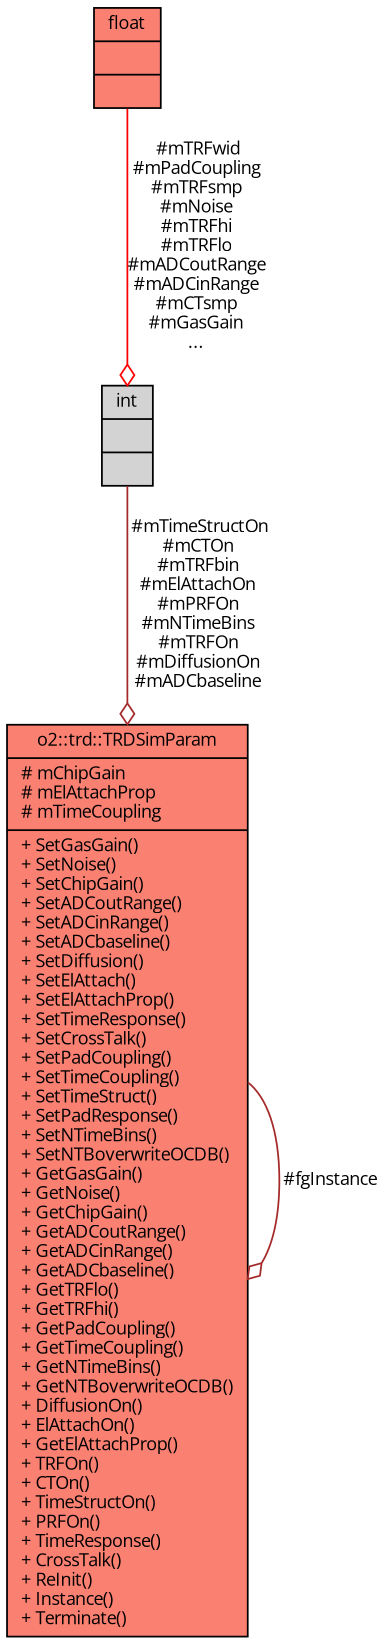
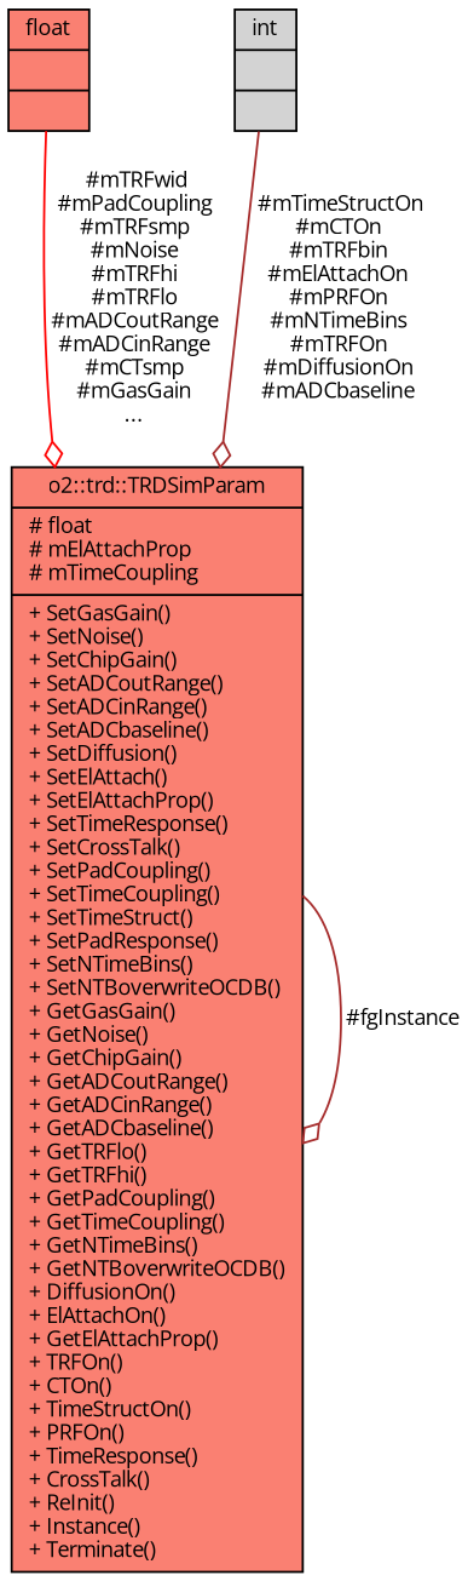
  digraph {
    fontname="Open Sans"
    node [color=black fillcolor=salmon fontname="Open Sans" fontsize=10 shape=record style=filled]
    edge [arrowhead=odiamond color=brown fontname="Open Sans" fontsize=10 labelfontname=Helvetica labelfontsize=10 style=solid]
-   n1 [fontcolor=black height=0.2 label="{o2::trd::TRDSimParam\n|# mChipGain\l# mElAttachProp\l# mTimeCoupling\l|+ SetGasGain()\l+ SetNoise()\l+ SetChipGain()\l+ SetADCoutRange()\l+ SetADCinRange()\l+ SetADCbaseline()\l+ SetDiffusion()\l+ SetElAttach()\l+ SetElAttachProp()\l+ SetTimeResponse()\l+ SetCrossTalk()\l+ SetPadCoupling()\l+ SetTimeCoupling()\l+ SetTimeStruct()\l+ SetPadResponse()\l+ SetNTimeBins()\l+ SetNTBoverwriteOCDB()\l+ GetGasGain()\l+ GetNoise()\l+ GetChipGain()\l+ GetADCoutRange()\l+ GetADCinRange()\l+ GetADCbaseline()\l+ GetTRFlo()\l+ GetTRFhi()\l+ GetPadCoupling()\l+ GetTimeCoupling()\l+ GetNTimeBins()\l+ GetNTBoverwriteOCDB()\l+ DiffusionOn()\l+ ElAttachOn()\l+ GetElAttachProp()\l+ TRFOn()\l+ CTOn()\l+ TimeStructOn()\l+ PRFOn()\l+ TimeResponse()\l+ CrossTalk()\l+ ReInit()\l+ Instance()\l+ Terminate()\l}" width=0.4]
+   n1 [fontcolor=black height=0.2 label="{o2::trd::TRDSimParam\n|# float\l# mElAttachProp\l# mTimeCoupling\l|+ SetGasGain()\l+ SetNoise()\l+ SetChipGain()\l+ SetADCoutRange()\l+ SetADCinRange()\l+ SetADCbaseline()\l+ SetDiffusion()\l+ SetElAttach()\l+ SetElAttachProp()\l+ SetTimeResponse()\l+ SetCrossTalk()\l+ SetPadCoupling()\l+ SetTimeCoupling()\l+ SetTimeStruct()\l+ SetPadResponse()\l+ SetNTimeBins()\l+ SetNTBoverwriteOCDB()\l+ GetGasGain()\l+ GetNoise()\l+ GetChipGain()\l+ GetADCoutRange()\l+ GetADCinRange()\l+ GetADCbaseline()\l+ GetTRFlo()\l+ GetTRFhi()\l+ GetPadCoupling()\l+ GetTimeCoupling()\l+ GetNTimeBins()\l+ GetNTBoverwriteOCDB()\l+ DiffusionOn()\l+ ElAttachOn()\l+ GetElAttachProp()\l+ TRFOn()\l+ CTOn()\l+ TimeStructOn()\l+ PRFOn()\l+ TimeResponse()\l+ CrossTalk()\l+ ReInit()\l+ Instance()\l+ Terminate()\l}" width=0.4]
    n2 [height=0.2 label="{float\n||}" width=0.4]
    n3 [fillcolor=lightgrey height=0.2 label="{int\n||}" width=0.4]
    n1 -> n1 [label=" #fgInstance"]
-   n2 -> n3 [color=red label=" #mTRFwid\n#mPadCoupling\n#mTRFsmp\n#mNoise\n#mTRFhi\n#mTRFlo\n#mADCoutRange\n#mADCinRange\n#mCTsmp\n#mGasGain\n..."]
+   n2 -> n1 [color=red label=" #mTRFwid\n#mPadCoupling\n#mTRFsmp\n#mNoise\n#mTRFhi\n#mTRFlo\n#mADCoutRange\n#mADCinRange\n#mCTsmp\n#mGasGain\n..."]
    n3 -> n1 [label=" #mTimeStructOn\n#mCTOn\n#mTRFbin\n#mElAttachOn\n#mPRFOn\n#mNTimeBins\n#mTRFOn\n#mDiffusionOn\n#mADCbaseline"]
  }
